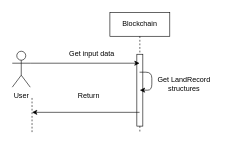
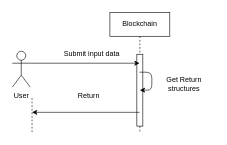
  <mxCell id="0" />
  <mxCell id="1" parent="0" />
  <mxCell id="2" value="Blockchain" style="shape=umlLifeline;perimeter=lifelinePerimeter;whiteSpace=wrap;html=1;container=1;collapsible=0;recursiveResize=0;outlineConnect=0;" vertex="1" parent="1"><mxGeometry x="183" y="20" width="100" height="200" as="geometry" /></mxCell>
  <mxCell id="3" value="" style="html=1;points=[];perimeter=orthogonalPerimeter;" vertex="1" parent="2"><mxGeometry x="45" y="70" width="10" height="120" as="geometry" /></mxCell>
  <mxCell id="4" value="User" style="shape=umlActor;verticalLabelPosition=bottom;verticalAlign=top;html=1;" vertex="1" parent="1"><mxGeometry x="20" y="85" width="30" height="60" as="geometry" /></mxCell>
- <mxCell id="5" value="Get LandRecord structures" style="text;html=1;strokeColor=none;fillColor=none;align=center;verticalAlign=middle;whiteSpace=wrap;rounded=0;" vertex="1" parent="1"><mxGeometry x="257" y="130" width="100" height="20" as="geometry" /></mxCell>
+ <mxCell id="5" value="Get Return structures" style="text;html=1;strokeColor=none;fillColor=none;align=center;verticalAlign=middle;whiteSpace=wrap;rounded=0;" vertex="1" parent="1"><mxGeometry x="257" y="130" width="100" height="20" as="geometry" /></mxCell>
  <mxCell id="6" value="" style="endArrow=none;dashed=1;html=1;" edge="1" parent="1"><mxGeometry width="50" height="50" relative="1" as="geometry"><mxPoint x="53" y="220" as="sourcePoint" /><mxPoint x="53" y="160" as="targetPoint" /></mxGeometry></mxCell>
  <mxCell id="7" value="" style="endArrow=classic;html=1;exitX=1;exitY=0.333;exitDx=0;exitDy=0;exitPerimeter=0;" edge="1" parent="1" source="4" target="2"><mxGeometry width="50" height="50" relative="1" as="geometry"><mxPoint x="213" y="200" as="sourcePoint" /><mxPoint x="263" y="150" as="targetPoint" /></mxGeometry></mxCell>
- <mxCell id="8" value="Get input data" style="text;html=1;strokeColor=none;fillColor=none;align=center;verticalAlign=middle;whiteSpace=wrap;rounded=0;" vertex="1" parent="1"><mxGeometry x="88" y="80" width="130" height="20" as="geometry" /></mxCell>
+ <mxCell id="8" value="Submit input data" style="text;html=1;strokeColor=none;fillColor=none;align=center;verticalAlign=middle;whiteSpace=wrap;rounded=0;" vertex="1" parent="1"><mxGeometry x="88" y="80" width="130" height="20" as="geometry" /></mxCell>
  <mxCell id="9" value="" style="endArrow=classic;html=1;" edge="1" parent="1" source="2"><mxGeometry width="50" height="50" relative="1" as="geometry"><mxPoint x="213" y="200" as="sourcePoint" /><mxPoint x="233" y="150" as="targetPoint" /><Array as="points"><mxPoint x="253" y="120" /><mxPoint x="253" y="150" /></Array></mxGeometry></mxCell>
  <mxCell id="10" value="" style="endArrow=classic;html=1;" edge="1" parent="1"><mxGeometry width="50" height="50" relative="1" as="geometry"><mxPoint x="232.5" y="187" as="sourcePoint" /><mxPoint x="53" y="187" as="targetPoint" /></mxGeometry></mxCell>
  <mxCell id="11" value="Return" style="text;html=1;strokeColor=none;fillColor=none;align=center;verticalAlign=middle;whiteSpace=wrap;rounded=0;" vertex="1" parent="1"><mxGeometry x="128" y="150" width="40" height="20" as="geometry" /></mxCell>
